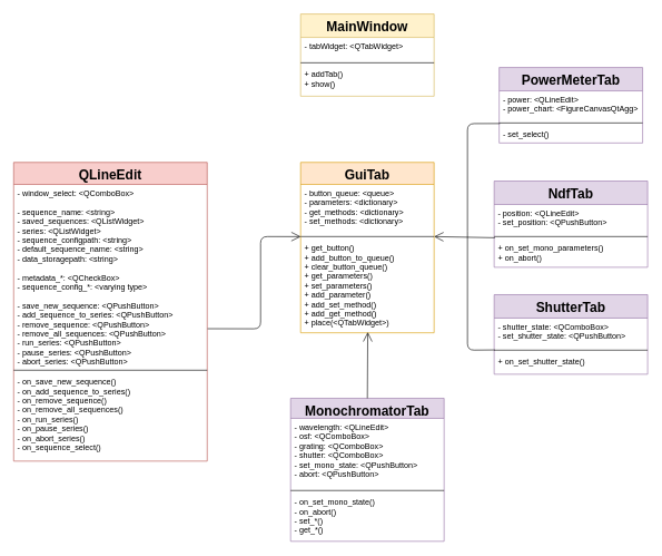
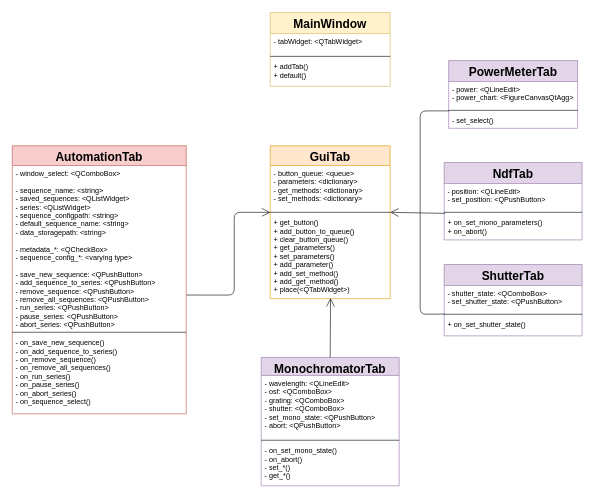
  <mxCell id="0" />
  <mxCell id="1" parent="0" />
  <mxCell id="2" value="MainWindow" style="swimlane;fontStyle=1;align=center;verticalAlign=top;childLayout=stackLayout;horizontal=1;startSize=35;horizontalStack=0;resizeParent=1;resizeParentMax=0;resizeLast=0;collapsible=1;marginBottom=0;fillColor=#fff2cc;strokeColor=#d6b656;fontSize=20;" vertex="1" parent="1"><mxGeometry x="450" y="20" width="200" height="123" as="geometry" /></mxCell>
  <mxCell id="3" value="- tabWidget: &lt;QTabWidget&gt;" style="text;strokeColor=none;fillColor=none;align=left;verticalAlign=top;spacingLeft=4;spacingRight=4;overflow=hidden;rotatable=0;points=[[0,0.5],[1,0.5]];portConstraint=eastwest;" vertex="1" parent="2"><mxGeometry y="35" width="200" height="34" as="geometry" /></mxCell>
  <mxCell id="4" value="" style="line;strokeWidth=1;fillColor=none;align=left;verticalAlign=middle;spacingTop=-1;spacingLeft=3;spacingRight=3;rotatable=0;labelPosition=right;points=[];portConstraint=eastwest;" vertex="1" parent="2"><mxGeometry y="69" width="200" height="8" as="geometry" /></mxCell>
- <mxCell id="5" value="+ addTab()&#10;+ show()" style="text;strokeColor=none;fillColor=none;align=left;verticalAlign=top;spacingLeft=4;spacingRight=4;overflow=hidden;rotatable=0;points=[[0,0.5],[1,0.5]];portConstraint=eastwest;" vertex="1" parent="2"><mxGeometry y="77" width="200" height="46" as="geometry" /></mxCell>
+ <mxCell id="5" value="+ addTab()&#10;+ default()" style="text;strokeColor=none;fillColor=none;align=left;verticalAlign=top;spacingLeft=4;spacingRight=4;overflow=hidden;rotatable=0;points=[[0,0.5],[1,0.5]];portConstraint=eastwest;" vertex="1" parent="2"><mxGeometry y="77" width="200" height="46" as="geometry" /></mxCell>
  <mxCell id="6" value="GuiTab" style="swimlane;fontStyle=1;align=center;verticalAlign=top;childLayout=stackLayout;horizontal=1;startSize=33;horizontalStack=0;resizeParent=1;resizeParentMax=0;resizeLast=0;collapsible=1;marginBottom=0;fillColor=#ffe6cc;strokeColor=#d79b00;fontSize=20;" vertex="1" parent="1"><mxGeometry x="450" y="242" width="200" height="255" as="geometry" /></mxCell>
  <mxCell id="7" value="- button_queue: &lt;queue&gt;&#10;- parameters: &lt;dictionary&gt;&#10;- get_methods: &lt;dictionary&gt;&#10;- set_methods: &lt;dictionary&gt;" style="text;strokeColor=none;fillColor=none;align=left;verticalAlign=top;spacingLeft=4;spacingRight=4;overflow=hidden;rotatable=0;points=[[0,0.5],[1,0.5]];portConstraint=eastwest;" vertex="1" parent="6"><mxGeometry y="33" width="200" height="74" as="geometry" /></mxCell>
  <mxCell id="8" value="" style="line;strokeWidth=1;fillColor=none;align=left;verticalAlign=middle;spacingTop=-1;spacingLeft=3;spacingRight=3;rotatable=0;labelPosition=right;points=[];portConstraint=eastwest;" vertex="1" parent="6"><mxGeometry y="107" width="200" height="8" as="geometry" /></mxCell>
  <mxCell id="9" value="+ get_button()&#10;+ add_button_to_queue()&#10;+ clear_button_queue()&#10;+ get_parameters()&#10;+ set_parameters()&#10;+ add_parameter()&#10;+ add_set_method()&#10;+ add_get_method()&#10;+ place(&lt;QTabWidget&gt;)" style="text;strokeColor=none;fillColor=none;align=left;verticalAlign=top;spacingLeft=4;spacingRight=4;overflow=hidden;rotatable=0;points=[[0,0.5],[1,0.5]];portConstraint=eastwest;" vertex="1" parent="6"><mxGeometry y="115" width="200" height="140" as="geometry" /></mxCell>
  <mxCell id="10" value="MonochromatorTab" style="swimlane;fontStyle=1;align=center;verticalAlign=top;childLayout=stackLayout;horizontal=1;startSize=30;horizontalStack=0;resizeParent=1;resizeParentMax=0;resizeLast=0;collapsible=1;marginBottom=0;fillColor=#e1d5e7;strokeColor=#9673a6;fontSize=20;" vertex="1" parent="1"><mxGeometry x="435" y="595" width="230" height="214" as="geometry" /></mxCell>
  <mxCell id="11" value="- wavelength: &lt;QLineEdit&gt;&#10;- osf: &lt;QComboBox&gt;&#10;- grating: &lt;QComboBox&gt;&#10;- shutter: &lt;QComboBox&gt;&#10;- set_mono_state: &lt;QPushButton&gt;&#10;- abort: &lt;QPushButton&gt;" style="text;strokeColor=none;fillColor=none;align=left;verticalAlign=top;spacingLeft=4;spacingRight=4;overflow=hidden;rotatable=0;points=[[0,0.5],[1,0.5]];portConstraint=eastwest;" vertex="1" parent="10"><mxGeometry y="30" width="230" height="104" as="geometry" /></mxCell>
  <mxCell id="12" value="" style="line;strokeWidth=1;fillColor=none;align=left;verticalAlign=middle;spacingTop=-1;spacingLeft=3;spacingRight=3;rotatable=0;labelPosition=right;points=[];portConstraint=eastwest;" vertex="1" parent="10"><mxGeometry y="134" width="230" height="8" as="geometry" /></mxCell>
  <mxCell id="13" value="- on_set_mono_state()&#10;- on_abort()&#10;- set_*()&#10;- get_*()&#10;" style="text;strokeColor=none;fillColor=none;align=left;verticalAlign=top;spacingLeft=4;spacingRight=4;overflow=hidden;rotatable=0;points=[[0,0.5],[1,0.5]];portConstraint=eastwest;" vertex="1" parent="10"><mxGeometry y="142" width="230" height="72" as="geometry" /></mxCell>
- <mxCell id="14" value="QLineEdit" style="swimlane;fontStyle=1;align=center;verticalAlign=top;childLayout=stackLayout;horizontal=1;startSize=33;horizontalStack=0;resizeParent=1;resizeParentMax=0;resizeLast=0;collapsible=1;marginBottom=0;fillColor=#f8cecc;strokeColor=#b85450;fontSize=20;" vertex="1" parent="1"><mxGeometry x="20" y="242" width="290" height="447" as="geometry" /></mxCell>
+ <mxCell id="14" value="AutomationTab" style="swimlane;fontStyle=1;align=center;verticalAlign=top;childLayout=stackLayout;horizontal=1;startSize=33;horizontalStack=0;resizeParent=1;resizeParentMax=0;resizeLast=0;collapsible=1;marginBottom=0;fillColor=#f8cecc;strokeColor=#b85450;fontSize=20;" vertex="1" parent="1"><mxGeometry x="20" y="242" width="290" height="447" as="geometry" /></mxCell>
  <mxCell id="15" value="- window_select: &lt;QComboBox&gt;&#10;&#10;- sequence_name: &lt;string&gt;&#10;- saved_sequences: &lt;QListWidget&gt;&#10;- series: &lt;QListWidget&gt;&#10;- sequence_configpath: &lt;string&gt;&#10;- default_sequence_name: &lt;string&gt;&#10;- data_storagepath: &lt;string&gt;&#10;&#10;- metadata_*: &lt;QCheckBox&gt;&#10;- sequence_config_*: &lt;varying type&gt;&#10;&#10;- save_new_sequence: &lt;QPushButton&gt;&#10;- add_sequence_to_series: &lt;QPushButton&gt;&#10;- remove_sequence: &lt;QPushButton&gt;&#10;- remove_all_sequences: &lt;QPushButton&gt;&#10;- run_series: &lt;QPushButton&gt;&#10;- pause_series: &lt;QPushButton&gt;&#10;- abort_series: &lt;QPushButton&gt;" style="text;strokeColor=none;fillColor=none;align=left;verticalAlign=top;spacingLeft=4;spacingRight=4;overflow=hidden;rotatable=0;points=[[0,0.5],[1,0.5]];portConstraint=eastwest;" vertex="1" parent="14"><mxGeometry y="33" width="290" height="274" as="geometry" /></mxCell>
  <mxCell id="16" value="" style="line;strokeWidth=1;fillColor=none;align=left;verticalAlign=middle;spacingTop=-1;spacingLeft=3;spacingRight=3;rotatable=0;labelPosition=right;points=[];portConstraint=eastwest;" vertex="1" parent="14"><mxGeometry y="307" width="290" height="8" as="geometry" /></mxCell>
  <mxCell id="17" value="- on_save_new_sequence()&#10;- on_add_sequence_to_series()&#10;- on_remove_sequence()&#10;- on_remove_all_sequences()&#10;- on_run_series()&#10;- on_pause_series()&#10;- on_abort_series()&#10;- on_sequence_select()" style="text;strokeColor=none;fillColor=none;align=left;verticalAlign=top;spacingLeft=4;spacingRight=4;overflow=hidden;rotatable=0;points=[[0,0.5],[1,0.5]];portConstraint=eastwest;" vertex="1" parent="14"><mxGeometry y="315" width="290" height="132" as="geometry" /></mxCell>
  <mxCell id="18" value="NdfTab" style="swimlane;fontStyle=1;align=center;verticalAlign=top;childLayout=stackLayout;horizontal=1;startSize=35;horizontalStack=0;resizeParent=1;resizeParentMax=0;resizeLast=0;collapsible=1;marginBottom=0;fillColor=#e1d5e7;strokeColor=#9673a6;fontSize=20;" vertex="1" parent="1"><mxGeometry x="740" y="270" width="230" height="129" as="geometry" /></mxCell>
  <mxCell id="19" value="- position: &lt;QLineEdit&gt;&#10;- set_position: &lt;QPushButton&gt;" style="text;strokeColor=none;fillColor=none;align=left;verticalAlign=top;spacingLeft=4;spacingRight=4;overflow=hidden;rotatable=0;points=[[0,0.5],[1,0.5]];portConstraint=eastwest;" vertex="1" parent="18"><mxGeometry y="35" width="230" height="44" as="geometry" /></mxCell>
  <mxCell id="20" value="" style="line;strokeWidth=1;fillColor=none;align=left;verticalAlign=middle;spacingTop=-1;spacingLeft=3;spacingRight=3;rotatable=0;labelPosition=right;points=[];portConstraint=eastwest;" vertex="1" parent="18"><mxGeometry y="79" width="230" height="8" as="geometry" /></mxCell>
  <mxCell id="21" value="+ on_set_mono_parameters()&#10;+ on_abort()" style="text;strokeColor=none;fillColor=none;align=left;verticalAlign=top;spacingLeft=4;spacingRight=4;overflow=hidden;rotatable=0;points=[[0,0.5],[1,0.5]];portConstraint=eastwest;" vertex="1" parent="18"><mxGeometry y="87" width="230" height="42" as="geometry" /></mxCell>
  <mxCell id="22" value="ShutterTab" style="swimlane;fontStyle=1;align=center;verticalAlign=top;childLayout=stackLayout;horizontal=1;startSize=35;horizontalStack=0;resizeParent=1;resizeParentMax=0;resizeLast=0;collapsible=1;marginBottom=0;fillColor=#e1d5e7;strokeColor=#9673a6;fontSize=20;" vertex="1" parent="1"><mxGeometry x="740" y="440" width="230" height="119" as="geometry" /></mxCell>
  <mxCell id="23" value="- shutter_state: &lt;QComboBox&gt;&#10;- set_shutter_state: &lt;QPushButton&gt;" style="text;strokeColor=none;fillColor=none;align=left;verticalAlign=top;spacingLeft=4;spacingRight=4;overflow=hidden;rotatable=0;points=[[0,0.5],[1,0.5]];portConstraint=eastwest;" vertex="1" parent="22"><mxGeometry y="35" width="230" height="44" as="geometry" /></mxCell>
  <mxCell id="24" value="" style="line;strokeWidth=1;fillColor=none;align=left;verticalAlign=middle;spacingTop=-1;spacingLeft=3;spacingRight=3;rotatable=0;labelPosition=right;points=[];portConstraint=eastwest;" vertex="1" parent="22"><mxGeometry y="79" width="230" height="8" as="geometry" /></mxCell>
  <mxCell id="25" value="+ on_set_shutter_state()" style="text;strokeColor=none;fillColor=none;align=left;verticalAlign=top;spacingLeft=4;spacingRight=4;overflow=hidden;rotatable=0;points=[[0,0.5],[1,0.5]];portConstraint=eastwest;" vertex="1" parent="22"><mxGeometry y="87" width="230" height="32" as="geometry" /></mxCell>
  <mxCell id="26" value="PowerMeterTab" style="swimlane;fontStyle=1;align=center;verticalAlign=top;childLayout=stackLayout;horizontal=1;startSize=35;horizontalStack=0;resizeParent=1;resizeParentMax=0;resizeLast=0;collapsible=1;marginBottom=0;fillColor=#e1d5e7;strokeColor=#9673a6;fontSize=20;" vertex="1" parent="1"><mxGeometry x="747.5" y="100" width="215" height="113" as="geometry" /></mxCell>
  <mxCell id="27" value="- power: &lt;QLineEdit&gt;&#10;- power_chart: &lt;FigureCanvasQtAgg&gt;" style="text;strokeColor=none;fillColor=none;align=left;verticalAlign=top;spacingLeft=4;spacingRight=4;overflow=hidden;rotatable=0;points=[[0,0.5],[1,0.5]];portConstraint=eastwest;" vertex="1" parent="26"><mxGeometry y="35" width="215" height="44" as="geometry" /></mxCell>
  <mxCell id="28" value="" style="line;strokeWidth=1;fillColor=none;align=left;verticalAlign=middle;spacingTop=-1;spacingLeft=3;spacingRight=3;rotatable=0;labelPosition=right;points=[];portConstraint=eastwest;" vertex="1" parent="26"><mxGeometry y="79" width="215" height="8" as="geometry" /></mxCell>
  <mxCell id="29" value="- set_select()" style="text;strokeColor=none;fillColor=none;align=left;verticalAlign=top;spacingLeft=4;spacingRight=4;overflow=hidden;rotatable=0;points=[[0,0.5],[1,0.5]];portConstraint=eastwest;" vertex="1" parent="26"><mxGeometry y="87" width="215" height="26" as="geometry" /></mxCell>
  <mxCell id="30" value="" style="endArrow=open;endFill=1;endSize=12;html=1;entryX=0.001;entryY=0.511;entryDx=0;entryDy=0;entryPerimeter=0;exitX=1.002;exitY=0.788;exitDx=0;exitDy=0;exitPerimeter=0;" edge="1" parent="1" source="15" target="8"><mxGeometry width="160" relative="1" as="geometry"><mxPoint x="289" y="560" as="sourcePoint" /><mxPoint x="448" y="350" as="targetPoint" /><Array as="points"><mxPoint x="390" y="491" /><mxPoint x="390" y="353" /></Array></mxGeometry></mxCell>
  <mxCell id="31" value="" style="endArrow=open;endFill=1;endSize=12;html=1;exitX=0.5;exitY=0;exitDx=0;exitDy=0;entryX=0.503;entryY=0.993;entryDx=0;entryDy=0;entryPerimeter=0;" edge="1" parent="1" source="10" target="9"><mxGeometry width="160" relative="1" as="geometry"><mxPoint x="470" y="530" as="sourcePoint" /><mxPoint x="630" y="530" as="targetPoint" /></mxGeometry></mxCell>
  <mxCell id="32" value="" style="endArrow=open;endFill=1;endSize=12;html=1;entryX=1;entryY=0.507;entryDx=0;entryDy=0;entryPerimeter=0;exitX=0.005;exitY=-0.053;exitDx=0;exitDy=0;exitPerimeter=0;" edge="1" parent="1" source="21" target="8"><mxGeometry width="160" relative="1" as="geometry"><mxPoint x="720" y="346" as="sourcePoint" /><mxPoint x="907.5" y="660" as="targetPoint" /></mxGeometry></mxCell>
  <mxCell id="33" value="" style="endArrow=none;html=1;exitX=0.005;exitY=1.111;exitDx=0;exitDy=0;exitPerimeter=0;" edge="1" parent="1" source="27"><mxGeometry width="50" height="50" relative="1" as="geometry"><mxPoint x="880" y="300" as="sourcePoint" /><mxPoint x="700" y="345" as="targetPoint" /><Array as="points"><mxPoint x="700" y="184" /></Array></mxGeometry></mxCell>
  <mxCell id="34" value="" style="endArrow=none;html=1;exitX=0.004;exitY=0.458;exitDx=0;exitDy=0;exitPerimeter=0;" edge="1" parent="1" source="24"><mxGeometry width="50" height="50" relative="1" as="geometry"><mxPoint x="720" y="515" as="sourcePoint" /><mxPoint x="700" y="345" as="targetPoint" /><Array as="points"><mxPoint x="700" y="523" /></Array></mxGeometry></mxCell>
